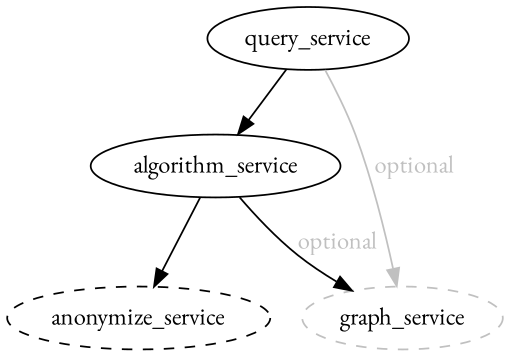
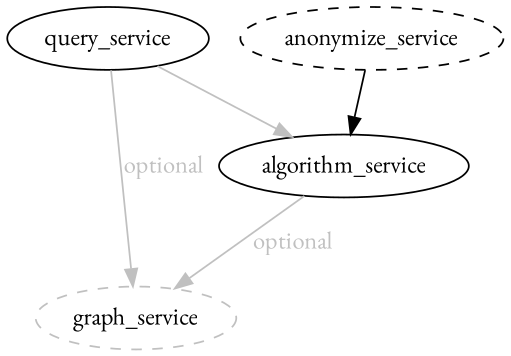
  digraph {
    fontname="EB Garamond"
    node [fontname="EB Garamond"]
    edge [fontname="EB Garamond"]
    query_service
    algorithm_service
    graph_service [color=gray style=dashed]
    anonymize_service [color=black style=dashed]
-   query_service -> algorithm_service
+   query_service -> algorithm_service [color=gray]
    query_service -> graph_service [color=gray fontcolor=gray label=optional]
-   algorithm_service -> graph_service [color=black fontcolor=gray label=optional]
-   algorithm_service -> anonymize_service
+   algorithm_service -> graph_service [color=gray fontcolor=gray label=optional]
+   anonymize_service -> algorithm_service
  }
